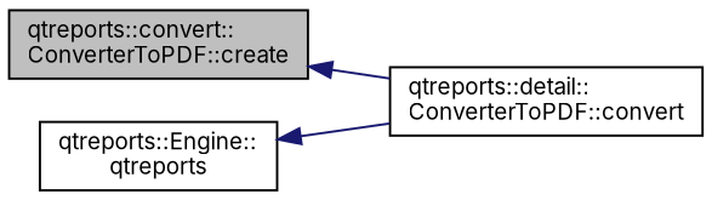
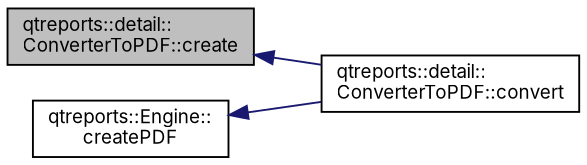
  digraph {
    fontname=Inter
    rankdir=LR
    node [color=black fontname=Inter fontsize=10 shape=record]
    edge [color=midnightblue dir=back fontname=Inter fontsize=10 labelfontname=Helvetica labelfontsize=10 style=solid]
-   n1 [fillcolor=grey75 fontcolor=black height=0.2 label="qtreports::convert::\lConverterToPDF::create" style=filled width=0.4]
+   n1 [fillcolor=grey75 fontcolor=black height=0.2 label="qtreports::detail::\lConverterToPDF::create" style=filled width=0.4]
    n2 [height=0.2 label="qtreports::detail::\lConverterToPDF::convert" width=0.4]
-   n3 [height=0.2 label="qtreports::Engine::\lqtreports" width=0.4]
+   n3 [height=0.2 label="qtreports::Engine::\lcreatePDF" width=0.4]
    n1 -> n2
    n3 -> n2
  }
